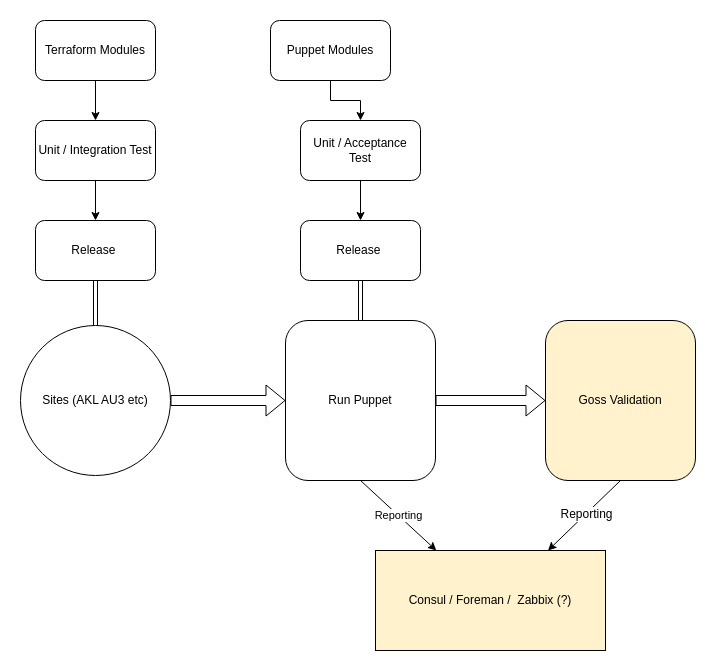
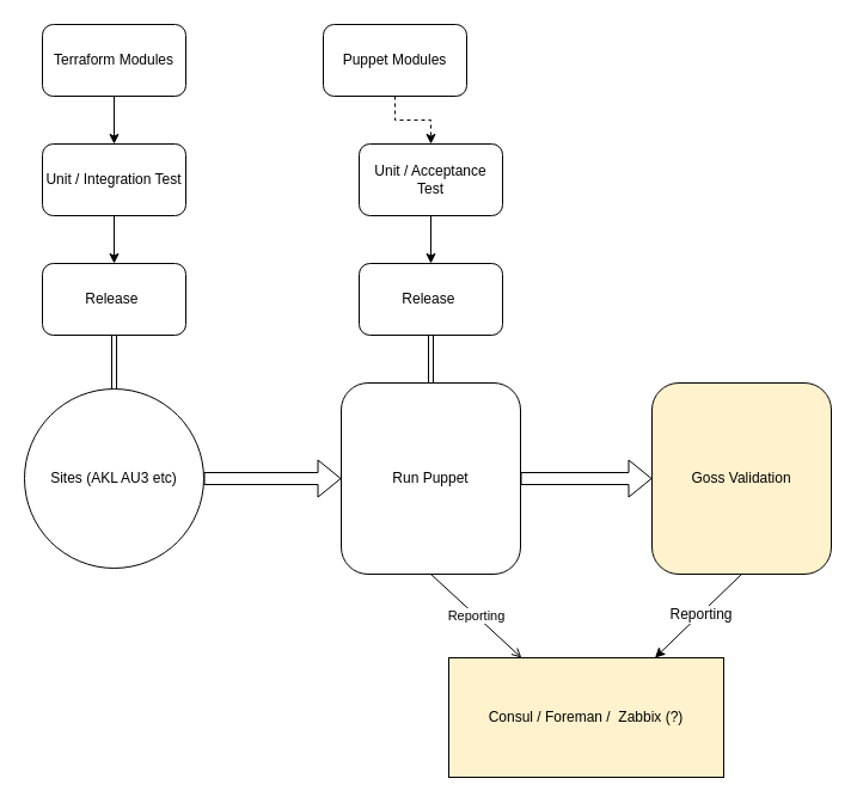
  <mxCell id="0" />
  <mxCell id="1" parent="0" />
  <mxCell id="2" value="" style="edgeStyle=orthogonalEdgeStyle;shape=flexArrow;rounded=0;orthogonalLoop=1;jettySize=auto;html=1;" edge="1" parent="1" target="15"><mxGeometry relative="1" as="geometry"><mxPoint x="615" y="400" as="sourcePoint" /></mxGeometry></mxCell>
  <mxCell id="3" value="" style="edgeStyle=orthogonalEdgeStyle;rounded=0;orthogonalLoop=1;jettySize=auto;html=1;" edge="1" parent="1" source="4" target="6"><mxGeometry relative="1" as="geometry" /></mxCell>
  <mxCell id="4" value="Terraform Modules" style="rounded=1;whiteSpace=wrap;html=1;" vertex="1" parent="1"><mxGeometry x="35" y="20" width="120" height="60" as="geometry" /></mxCell>
  <mxCell id="5" value="" style="edgeStyle=orthogonalEdgeStyle;rounded=0;orthogonalLoop=1;jettySize=auto;html=1;" edge="1" parent="1" source="6" target="8"><mxGeometry relative="1" as="geometry" /></mxCell>
  <mxCell id="6" value="Unit / Integration Test" style="rounded=1;whiteSpace=wrap;html=1;" vertex="1" parent="1"><mxGeometry x="35" y="120" width="120" height="60" as="geometry" /></mxCell>
  <mxCell id="7" style="edgeStyle=orthogonalEdgeStyle;shape=link;rounded=0;orthogonalLoop=1;jettySize=auto;html=1;exitX=0.5;exitY=1;exitDx=0;exitDy=0;" edge="1" parent="1" source="8" target="10"><mxGeometry relative="1" as="geometry" /></mxCell>
  <mxCell id="8" value="Release&amp;nbsp;" style="rounded=1;whiteSpace=wrap;html=1;" vertex="1" parent="1"><mxGeometry x="35" y="220" width="120" height="60" as="geometry" /></mxCell>
  <mxCell id="9" value="" style="edgeStyle=orthogonalEdgeStyle;shape=flexArrow;rounded=0;orthogonalLoop=1;jettySize=auto;html=1;entryX=0;entryY=0.5;entryDx=0;entryDy=0;" edge="1" parent="1" source="10" target="20"><mxGeometry relative="1" as="geometry"><mxPoint x="465" y="400" as="targetPoint" /></mxGeometry></mxCell>
  <mxCell id="10" value="Sites (AKL AU3 etc)" style="ellipse;whiteSpace=wrap;html=1;" vertex="1" parent="1"><mxGeometry x="20" y="325" width="150" height="150" as="geometry" /></mxCell>
  <mxCell id="11" value="Puppet Modules" style="rounded=1;whiteSpace=wrap;html=1;" vertex="1" parent="1"><mxGeometry x="270" y="20" width="120" height="60" as="geometry" /></mxCell>
  <mxCell id="12" value="Unit / Acceptance Test" style="rounded=1;whiteSpace=wrap;html=1;" vertex="1" parent="1"><mxGeometry x="300" y="120" width="120" height="60" as="geometry" /></mxCell>
  <mxCell id="13" style="rounded=0;orthogonalLoop=1;jettySize=auto;html=1;exitX=0.5;exitY=1;exitDx=0;exitDy=0;entryX=0.75;entryY=0;entryDx=0;entryDy=0;" edge="1" parent="1" source="15" target="23"><mxGeometry relative="1" as="geometry"><mxPoint x="575" y="570" as="targetPoint" /></mxGeometry></mxCell>
  <mxCell id="14" value="Reporting" style="text;html=1;resizable=0;points=[];align=center;verticalAlign=middle;labelBackgroundColor=#ffffff;" vertex="1" connectable="0" parent="13"><mxGeometry x="-0.056" relative="1" as="geometry"><mxPoint as="offset" /></mxGeometry></mxCell>
  <mxCell id="15" value="Goss Validation" style="rounded=1;whiteSpace=wrap;html=1;fillColor=#fff2cc;" vertex="1" parent="1"><mxGeometry x="545" y="320" width="150" height="160" as="geometry" /></mxCell>
  <mxCell id="16" value="Release&amp;nbsp;" style="rounded=1;whiteSpace=wrap;html=1;" vertex="1" parent="1"><mxGeometry x="300" y="220" width="120" height="60" as="geometry" /></mxCell>
  <mxCell id="17" value="" style="edgeStyle=orthogonalEdgeStyle;rounded=0;orthogonalLoop=1;jettySize=auto;html=1;" edge="1" source="12" target="16" parent="1"><mxGeometry relative="1" as="geometry" /></mxCell>
- <mxCell id="18" value="" style="edgeStyle=orthogonalEdgeStyle;rounded=0;orthogonalLoop=1;jettySize=auto;html=1;" edge="1" source="11" target="12" parent="1"><mxGeometry relative="1" as="geometry" /></mxCell>
+ <mxCell id="18" value="" style="edgeStyle=orthogonalEdgeStyle;rounded=0;orthogonalLoop=1;jettySize=auto;html=1;dashed=1;" edge="1" source="11" target="12" parent="1"><mxGeometry relative="1" as="geometry" /></mxCell>
  <mxCell id="19" value="" style="edgeStyle=orthogonalEdgeStyle;shape=flexArrow;rounded=0;orthogonalLoop=1;jettySize=auto;html=1;exitX=1;exitY=0.5;exitDx=0;exitDy=0;" edge="1" parent="1" source="20" target="15"><mxGeometry relative="1" as="geometry"><mxPoint x="605" y="400" as="sourcePoint" /></mxGeometry></mxCell>
  <mxCell id="20" value="Run Puppet" style="rounded=1;whiteSpace=wrap;html=1;" vertex="1" parent="1"><mxGeometry x="285" y="320" width="150" height="160" as="geometry" /></mxCell>
  <mxCell id="21" value="" style="shape=link;html=1;exitX=0.5;exitY=1;exitDx=0;exitDy=0;" edge="1" parent="1" source="16" target="20"><mxGeometry width="50" height="50" relative="1" as="geometry"><mxPoint x="25" y="550" as="sourcePoint" /><mxPoint x="75" y="500" as="targetPoint" /></mxGeometry></mxCell>
- <mxCell id="22" value="Reporting" style="endArrow=classic;html=1;exitX=0.5;exitY=1;exitDx=0;exitDy=0;" edge="1" parent="1" source="20" target="23"><mxGeometry width="50" height="50" relative="1" as="geometry"><mxPoint x="25" y="550" as="sourcePoint" /><mxPoint x="387.5" y="520" as="targetPoint" /></mxGeometry></mxCell>
+ <mxCell id="22" value="Reporting" style="endArrow=open;html=1;exitX=0.5;exitY=1;exitDx=0;exitDy=0;" edge="1" parent="1" source="20" target="23"><mxGeometry width="50" height="50" relative="1" as="geometry"><mxPoint x="25" y="550" as="sourcePoint" /><mxPoint x="387.5" y="520" as="targetPoint" /></mxGeometry></mxCell>
  <mxCell id="23" value="Consul / Foreman / &amp;nbsp;Zabbix (?)" style="rounded=0;whiteSpace=wrap;html=1;fillColor=#fff2cc;" vertex="1" parent="1"><mxGeometry x="375" y="550" width="230" height="100" as="geometry" /></mxCell>
